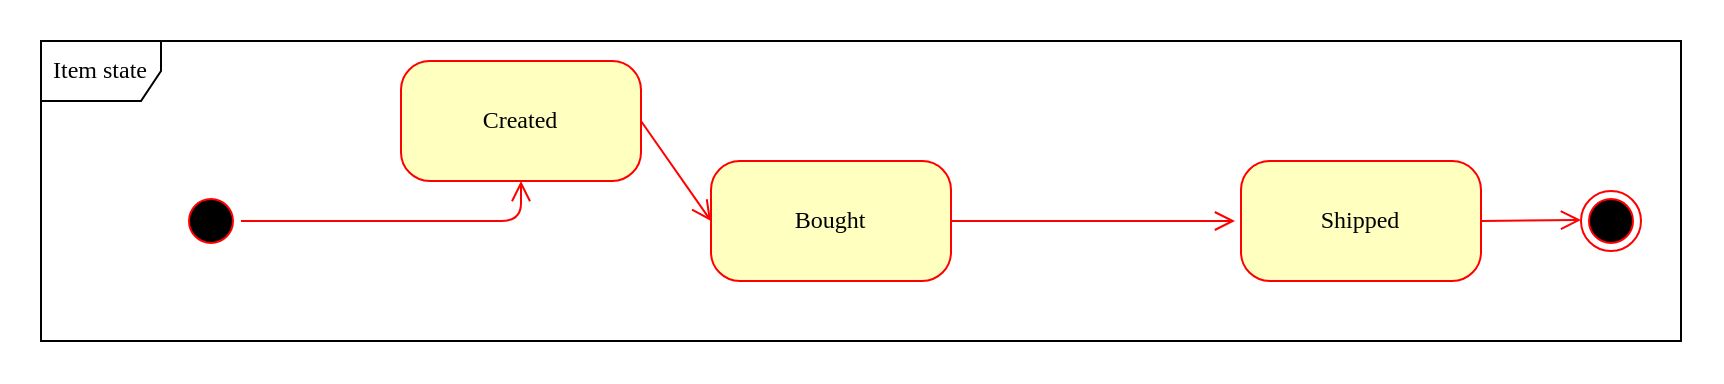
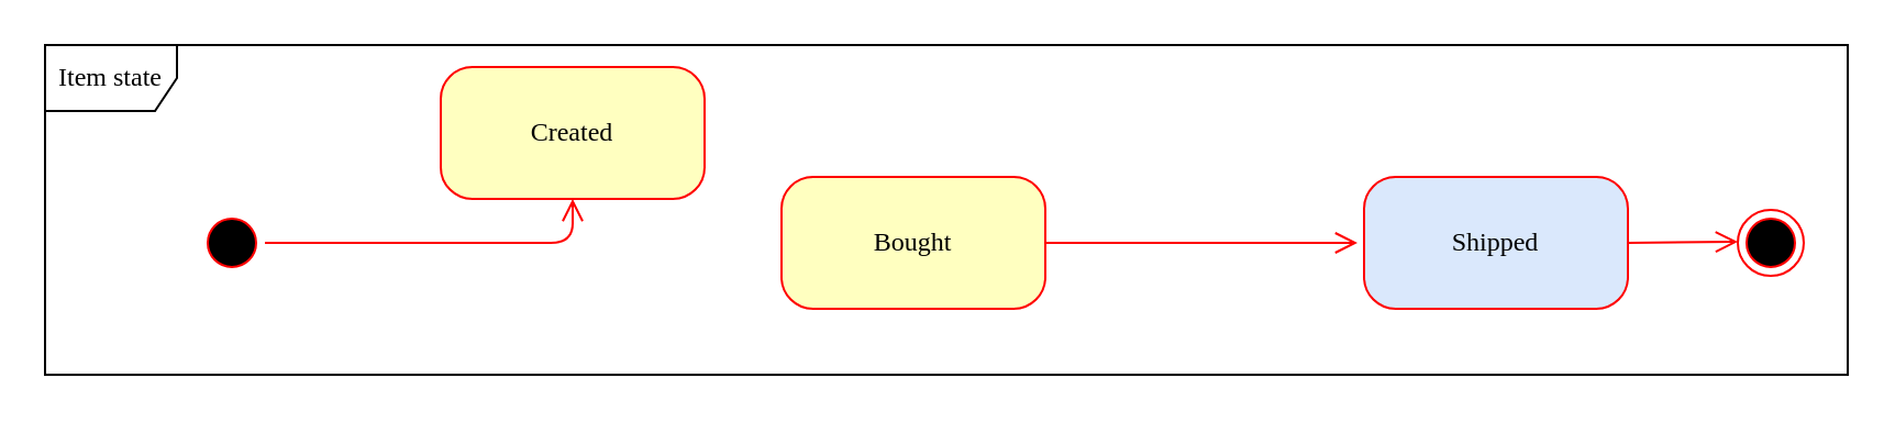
  <mxCell id="0" />
  <mxCell id="1" parent="0" />
  <mxCell id="2" value="Item state" style="shape=umlFrame;whiteSpace=wrap;html=1;rounded=1;shadow=0;comic=0;labelBackgroundColor=none;strokeWidth=1;fontFamily=Verdana;fontSize=12;align=center;" parent="1" vertex="1"><mxGeometry x="20" y="20" width="820" height="150" as="geometry" /></mxCell>
  <mxCell id="3" value="" style="ellipse;html=1;shape=startState;fillColor=#000000;strokeColor=#ff0000;rounded=1;shadow=0;comic=0;labelBackgroundColor=none;fontFamily=Verdana;fontSize=12;fontColor=#000000;align=center;direction=south;" parent="1" vertex="1"><mxGeometry x="90" y="95" width="30" height="30" as="geometry" /></mxCell>
  <mxCell id="4" value="Created" style="rounded=1;whiteSpace=wrap;html=1;arcSize=24;fillColor=#ffffc0;strokeColor=#ff0000;shadow=0;comic=0;labelBackgroundColor=none;fontFamily=Verdana;fontSize=12;fontColor=#000000;align=center;" parent="1" vertex="1"><mxGeometry x="200" y="30" width="120" height="60" as="geometry" /></mxCell>
  <mxCell id="5" style="html=1;exitX=1;exitY=0.5;labelBackgroundColor=none;endArrow=open;endSize=8;strokeColor=#ff0000;fontFamily=Verdana;fontSize=12;align=left;exitDx=0;exitDy=0;" parent="1" source="6" edge="1"><mxGeometry relative="1" as="geometry"><mxPoint x="617" y="110" as="targetPoint" /></mxGeometry></mxCell>
  <mxCell id="6" value="Bought" style="rounded=1;whiteSpace=wrap;html=1;arcSize=24;fillColor=#ffffc0;strokeColor=#ff0000;shadow=0;comic=0;labelBackgroundColor=none;fontFamily=Verdana;fontSize=12;fontColor=#000000;align=center;" parent="1" vertex="1"><mxGeometry x="355" y="80" width="120" height="60" as="geometry" /></mxCell>
- <mxCell id="7" value="Shipped" style="rounded=1;whiteSpace=wrap;html=1;arcSize=24;fillColor=#ffffc0;strokeColor=#ff0000;shadow=0;comic=0;labelBackgroundColor=none;fontFamily=Verdana;fontSize=12;fontColor=#000000;align=center;" parent="1" vertex="1"><mxGeometry x="620" y="80" width="120" height="60" as="geometry" /></mxCell>
+ <mxCell id="7" value="Shipped" style="rounded=1;whiteSpace=wrap;html=1;arcSize=24;fillColor=#dae8fc;strokeColor=#ff0000;shadow=0;comic=0;labelBackgroundColor=none;fontFamily=Verdana;fontSize=12;fontColor=#000000;align=center;" parent="1" vertex="1"><mxGeometry x="620" y="80" width="120" height="60" as="geometry" /></mxCell>
  <mxCell id="8" style="edgeStyle=orthogonalEdgeStyle;html=1;labelBackgroundColor=none;endArrow=open;endSize=8;strokeColor=#ff0000;fontFamily=Verdana;fontSize=12;align=left;" parent="1" source="3" target="4" edge="1"><mxGeometry relative="1" as="geometry" /></mxCell>
- <mxCell id="9" style="html=1;labelBackgroundColor=none;endArrow=open;endSize=8;strokeColor=#ff0000;fontFamily=Verdana;fontSize=12;align=left;entryX=0;entryY=0.5;exitX=1;exitY=0.5;exitDx=0;exitDy=0;" parent="1" source="4" target="6" edge="1"><mxGeometry relative="1" as="geometry" /></mxCell>
  <mxCell id="10" value="" style="ellipse;html=1;shape=endState;fillColor=#000000;strokeColor=#ff0000;" vertex="1" parent="1"><mxGeometry x="790" y="95" width="30" height="30" as="geometry" /></mxCell>
  <mxCell id="11" style="html=1;labelBackgroundColor=none;endArrow=open;endSize=8;strokeColor=#ff0000;fontFamily=Verdana;fontSize=12;align=left;" edge="1" parent="1"><mxGeometry relative="1" as="geometry"><mxPoint x="740" y="110" as="sourcePoint" /><mxPoint x="790" y="109.5" as="targetPoint" /></mxGeometry></mxCell>
